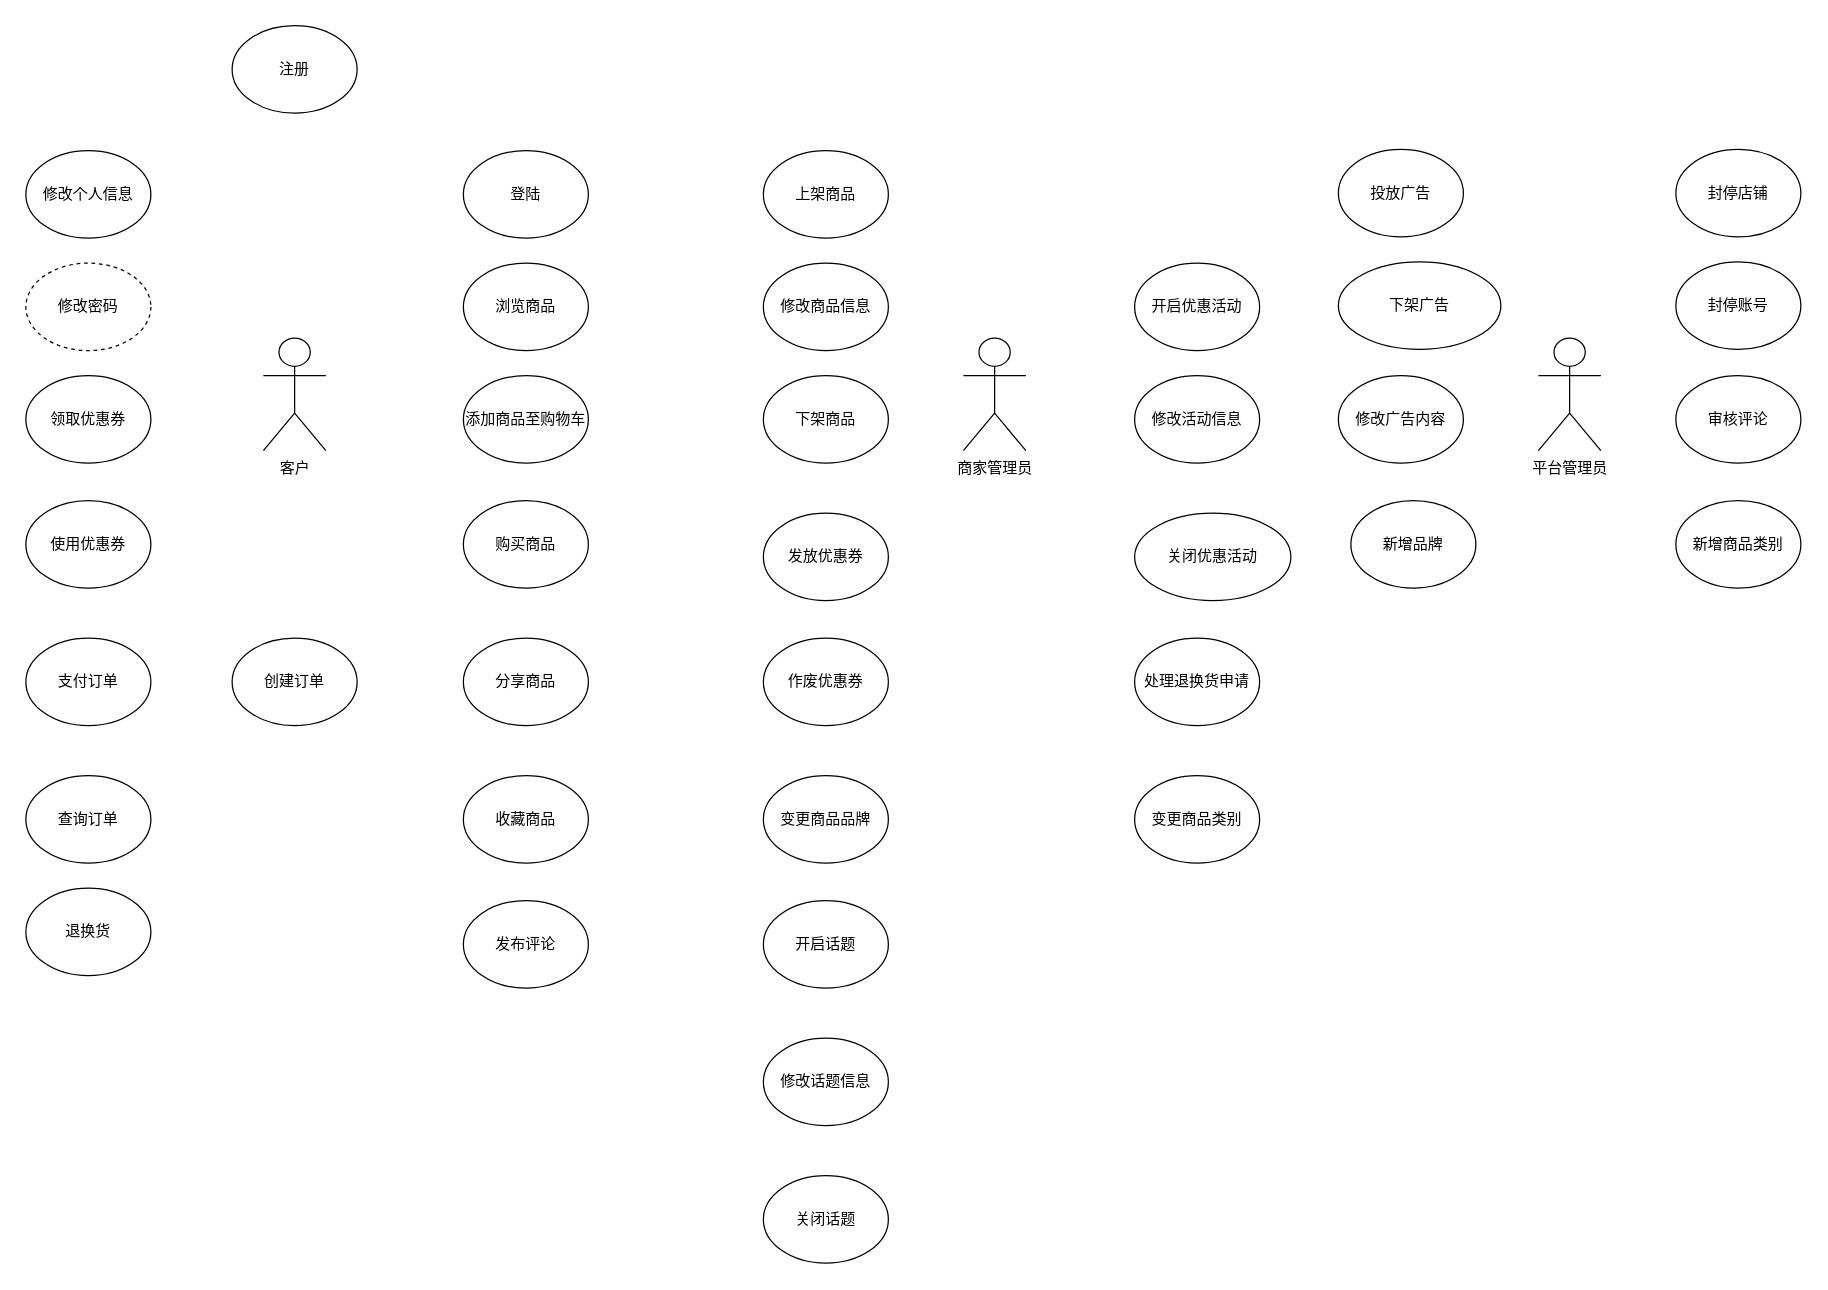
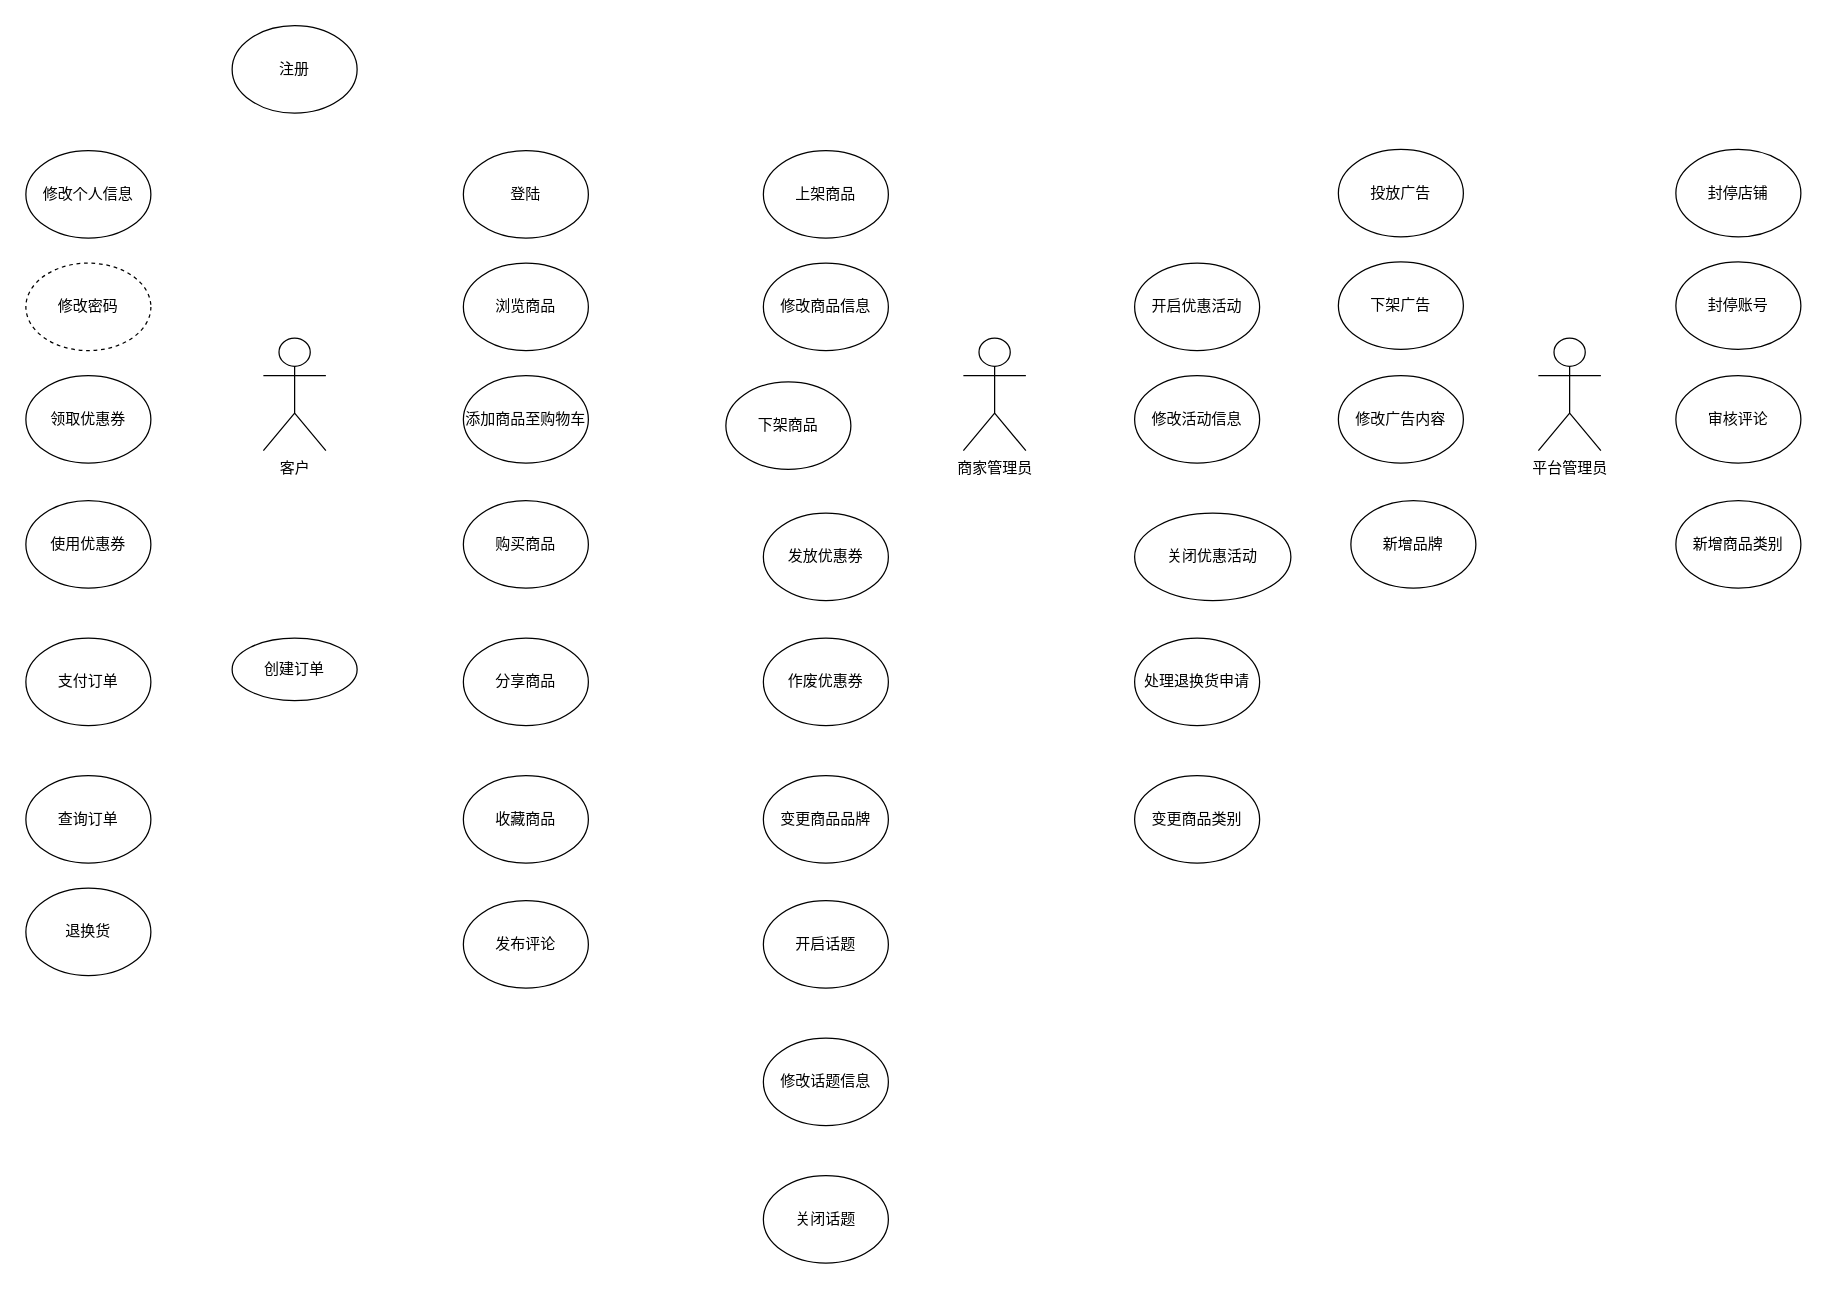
  <mxCell id="0" />
  <mxCell id="1" parent="0" />
  <mxCell id="2" value="商家管理员" style="shape=umlActor;verticalLabelPosition=bottom;verticalAlign=top;html=1;outlineConnect=0;" vertex="1" parent="1"><mxGeometry x="770" y="270" width="50" height="90" as="geometry" /></mxCell>
  <mxCell id="3" value="客户" style="shape=umlActor;verticalLabelPosition=bottom;verticalAlign=top;html=1;outlineConnect=0;" vertex="1" parent="1"><mxGeometry x="210" y="270" width="50" height="90" as="geometry" /></mxCell>
  <mxCell id="4" value="平台管理员" style="shape=umlActor;verticalLabelPosition=bottom;verticalAlign=top;html=1;outlineConnect=0;" vertex="1" parent="1"><mxGeometry x="1230" y="270" width="50" height="90" as="geometry" /></mxCell>
  <mxCell id="5" value="注册" style="ellipse;whiteSpace=wrap;html=1;" vertex="1" parent="1"><mxGeometry x="185" y="20" width="100" height="70" as="geometry" /></mxCell>
  <mxCell id="6" value="登陆" style="ellipse;whiteSpace=wrap;html=1;" vertex="1" parent="1"><mxGeometry x="370" y="120" width="100" height="70" as="geometry" /></mxCell>
  <mxCell id="7" value="浏览商品" style="ellipse;whiteSpace=wrap;html=1;" vertex="1" parent="1"><mxGeometry x="370" y="210" width="100" height="70" as="geometry" /></mxCell>
  <mxCell id="8" value="添加商品至购物车" style="ellipse;whiteSpace=wrap;html=1;" vertex="1" parent="1"><mxGeometry x="370" y="300" width="100" height="70" as="geometry" /></mxCell>
  <mxCell id="9" value="购买商品" style="ellipse;whiteSpace=wrap;html=1;" vertex="1" parent="1"><mxGeometry x="370" y="400" width="100" height="70" as="geometry" /></mxCell>
- <mxCell id="10" value="创建订单" style="ellipse;whiteSpace=wrap;html=1;" vertex="1" parent="1"><mxGeometry x="185" y="510" width="100" height="70" as="geometry" /></mxCell>
+ <mxCell id="10" value="创建订单" style="ellipse;whiteSpace=wrap;html=1;" vertex="1" parent="1"><mxGeometry x="185" y="510" width="100" height="50" as="geometry" /></mxCell>
  <mxCell id="11" value="查询订单" style="ellipse;whiteSpace=wrap;html=1;" vertex="1" parent="1"><mxGeometry x="20" y="620" width="100" height="70" as="geometry" /></mxCell>
  <mxCell id="12" value="退换货" style="ellipse;whiteSpace=wrap;html=1;" vertex="1" parent="1"><mxGeometry x="20" y="710" width="100" height="70" as="geometry" /></mxCell>
  <mxCell id="13" value="修改个人信息" style="ellipse;whiteSpace=wrap;html=1;" vertex="1" parent="1"><mxGeometry x="20" y="120" width="100" height="70" as="geometry" /></mxCell>
  <mxCell id="14" value="发布评论" style="ellipse;whiteSpace=wrap;html=1;" vertex="1" parent="1"><mxGeometry x="370" y="720" width="100" height="70" as="geometry" /></mxCell>
  <mxCell id="15" value="领取优惠券" style="ellipse;whiteSpace=wrap;html=1;" vertex="1" parent="1"><mxGeometry x="20" y="300" width="100" height="70" as="geometry" /></mxCell>
  <mxCell id="16" value="分享商品" style="ellipse;whiteSpace=wrap;html=1;" vertex="1" parent="1"><mxGeometry x="370" y="510" width="100" height="70" as="geometry" /></mxCell>
  <mxCell id="17" value="修改密码" style="ellipse;whiteSpace=wrap;html=1;dashed=1;" vertex="1" parent="1"><mxGeometry x="20" y="210" width="100" height="70" as="geometry" /></mxCell>
  <mxCell id="18" value="收藏商品" style="ellipse;whiteSpace=wrap;html=1;" vertex="1" parent="1"><mxGeometry x="370" y="620" width="100" height="70" as="geometry" /></mxCell>
  <mxCell id="19" value="支付订单" style="ellipse;whiteSpace=wrap;html=1;" vertex="1" parent="1"><mxGeometry x="20" y="510" width="100" height="70" as="geometry" /></mxCell>
  <mxCell id="20" value="使用优惠券" style="ellipse;whiteSpace=wrap;html=1;" vertex="1" parent="1"><mxGeometry x="20" y="400" width="100" height="70" as="geometry" /></mxCell>
  <mxCell id="21" value="上架商品" style="ellipse;whiteSpace=wrap;html=1;" vertex="1" parent="1"><mxGeometry x="610" y="120" width="100" height="70" as="geometry" /></mxCell>
  <mxCell id="22" value="修改商品信息" style="ellipse;whiteSpace=wrap;html=1;" vertex="1" parent="1"><mxGeometry x="610" y="210" width="100" height="70" as="geometry" /></mxCell>
- <mxCell id="23" value="下架商品" style="ellipse;whiteSpace=wrap;html=1;" vertex="1" parent="1"><mxGeometry x="610" y="300" width="100" height="70" as="geometry" /></mxCell>
+ <mxCell id="23" value="下架商品" style="ellipse;whiteSpace=wrap;html=1;" vertex="1" parent="1"><mxGeometry x="580" y="305" width="100" height="70" as="geometry" /></mxCell>
  <mxCell id="24" value="发放优惠券" style="ellipse;whiteSpace=wrap;html=1;" vertex="1" parent="1"><mxGeometry x="610" y="410" width="100" height="70" as="geometry" /></mxCell>
  <mxCell id="25" value="作废优惠券" style="ellipse;whiteSpace=wrap;html=1;" vertex="1" parent="1"><mxGeometry x="610" y="510" width="100" height="70" as="geometry" /></mxCell>
  <mxCell id="26" value="开启优惠活动" style="ellipse;whiteSpace=wrap;html=1;" vertex="1" parent="1"><mxGeometry x="907" y="210" width="100" height="70" as="geometry" /></mxCell>
  <mxCell id="27" value="关闭优惠活动" style="ellipse;whiteSpace=wrap;html=1;" vertex="1" parent="1"><mxGeometry x="907" y="410" width="125" height="70" as="geometry" /></mxCell>
  <mxCell id="28" value="修改活动信息" style="ellipse;whiteSpace=wrap;html=1;" vertex="1" parent="1"><mxGeometry x="907" y="300" width="100" height="70" as="geometry" /></mxCell>
  <mxCell id="29" value="处理退换货申请" style="ellipse;whiteSpace=wrap;html=1;" vertex="1" parent="1"><mxGeometry x="907" y="510" width="100" height="70" as="geometry" /></mxCell>
  <mxCell id="30" value="封停店铺" style="ellipse;whiteSpace=wrap;html=1;" vertex="1" parent="1"><mxGeometry x="1340" y="119" width="100" height="70" as="geometry" /></mxCell>
  <mxCell id="31" value="封停账号" style="ellipse;whiteSpace=wrap;html=1;" vertex="1" parent="1"><mxGeometry x="1340" y="209" width="100" height="70" as="geometry" /></mxCell>
  <mxCell id="32" value="审核评论" style="ellipse;whiteSpace=wrap;html=1;" vertex="1" parent="1"><mxGeometry x="1340" y="300" width="100" height="70" as="geometry" /></mxCell>
  <mxCell id="33" value="新增商品类别" style="ellipse;whiteSpace=wrap;html=1;" vertex="1" parent="1"><mxGeometry x="1340" y="400" width="100" height="70" as="geometry" /></mxCell>
  <mxCell id="34" value="变更商品类别" style="ellipse;whiteSpace=wrap;html=1;" vertex="1" parent="1"><mxGeometry x="907" y="620" width="100" height="70" as="geometry" /></mxCell>
  <mxCell id="35" value="新增品牌" style="ellipse;whiteSpace=wrap;html=1;" vertex="1" parent="1"><mxGeometry x="1080" y="400" width="100" height="70" as="geometry" /></mxCell>
  <mxCell id="36" value="变更商品品牌" style="ellipse;whiteSpace=wrap;html=1;" vertex="1" parent="1"><mxGeometry x="610" y="620" width="100" height="70" as="geometry" /></mxCell>
  <mxCell id="37" value="投放广告" style="ellipse;whiteSpace=wrap;html=1;" vertex="1" parent="1"><mxGeometry x="1070" y="119" width="100" height="70" as="geometry" /></mxCell>
  <mxCell id="38" value="修改广告内容" style="ellipse;whiteSpace=wrap;html=1;" vertex="1" parent="1"><mxGeometry x="1070" y="300" width="100" height="70" as="geometry" /></mxCell>
- <mxCell id="39" value="下架广告" style="ellipse;whiteSpace=wrap;html=1;" vertex="1" parent="1"><mxGeometry x="1070" y="209" width="130" height="70" as="geometry" /></mxCell>
+ <mxCell id="39" value="下架广告" style="ellipse;whiteSpace=wrap;html=1;" vertex="1" parent="1"><mxGeometry x="1070" y="209" width="100" height="70" as="geometry" /></mxCell>
  <mxCell id="40" value="开启话题" style="ellipse;whiteSpace=wrap;html=1;" vertex="1" parent="1"><mxGeometry x="610" y="720" width="100" height="70" as="geometry" /></mxCell>
  <mxCell id="41" value="修改话题信息" style="ellipse;whiteSpace=wrap;html=1;" vertex="1" parent="1"><mxGeometry x="610" y="830" width="100" height="70" as="geometry" /></mxCell>
  <mxCell id="42" value="关闭话题" style="ellipse;whiteSpace=wrap;html=1;" vertex="1" parent="1"><mxGeometry x="610" y="940" width="100" height="70" as="geometry" /></mxCell>
